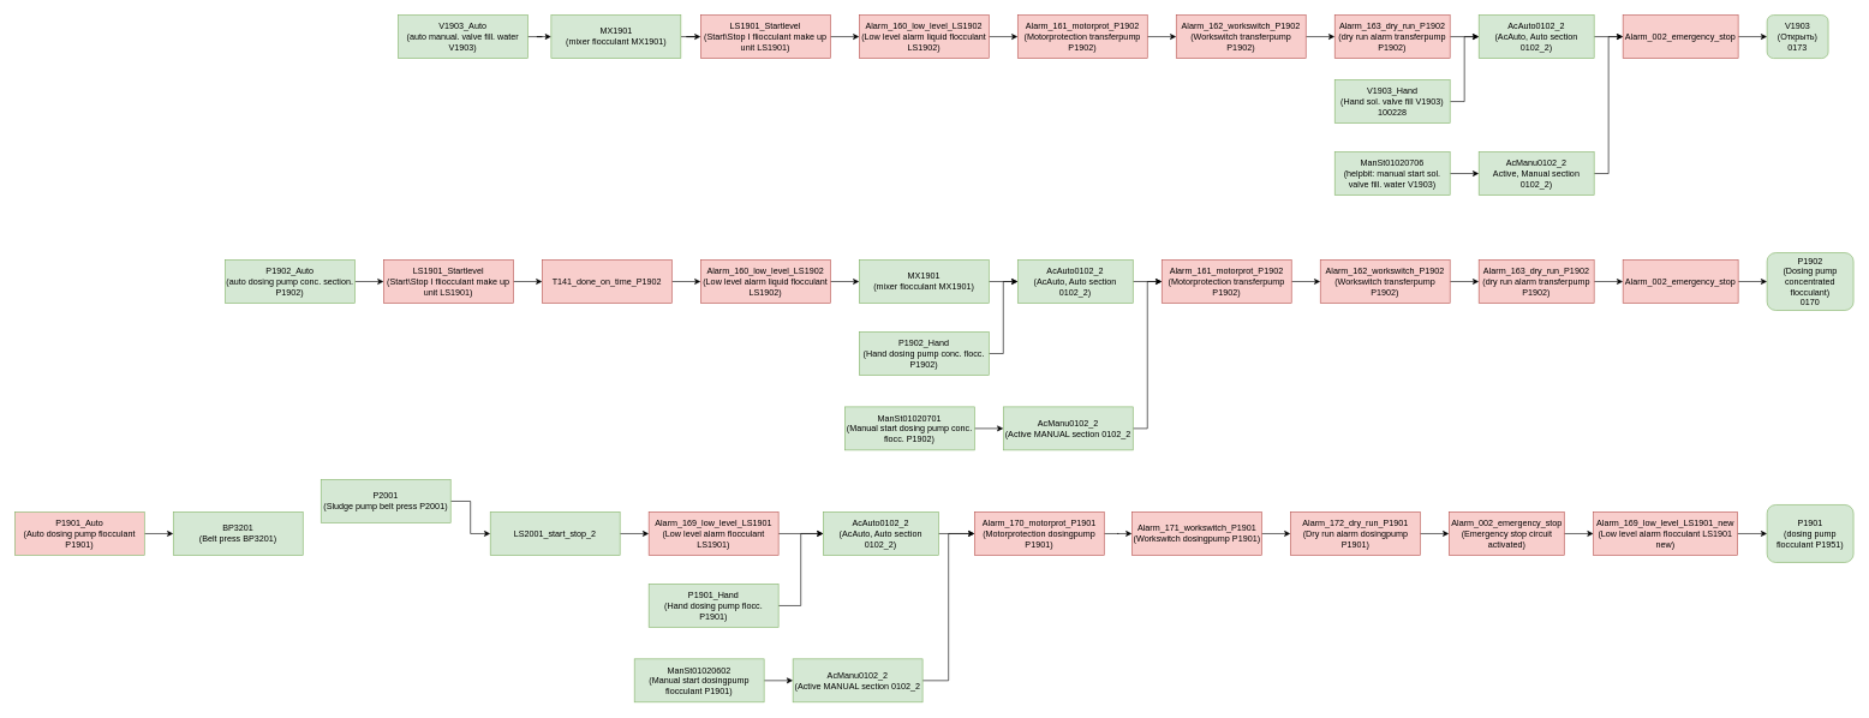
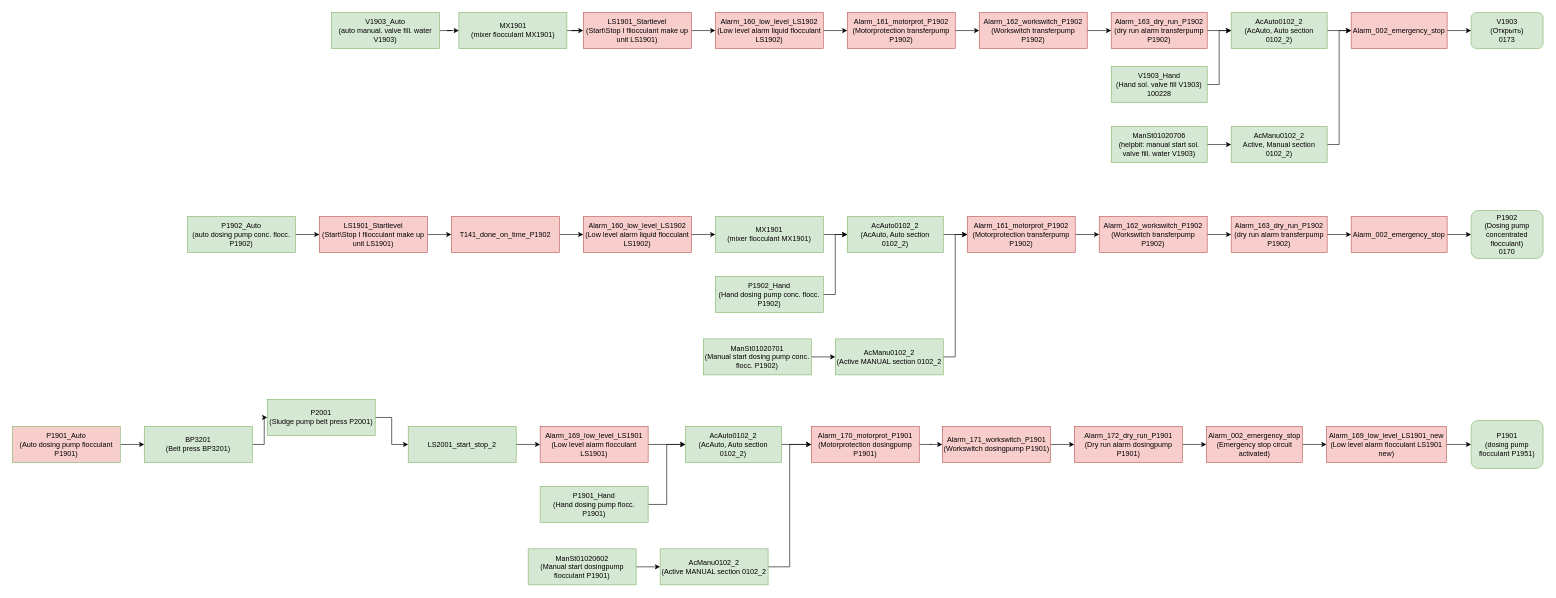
  <mxCell id="0" />
  <mxCell id="1" parent="0" />
- <mxCell id="2" value="V1903&lt;br&gt;(Открыть)&lt;br&gt;0173" style="rounded=1;whiteSpace=wrap;html=1;fillColor=#d5e8d4;strokeColor=#82b366;" parent="1" vertex="1"><mxGeometry x="2452" y="20" width="85" height="60" as="geometry" /></mxCell>
+ <mxCell id="2" value="V1903&lt;br&gt;(Открыть)&lt;br&gt;0173" style="rounded=1;whiteSpace=wrap;html=1;fillColor=#d5e8d4;strokeColor=#82b366;" parent="1" vertex="1"><mxGeometry x="2452" y="20" width="120" height="60" as="geometry" /></mxCell>
  <mxCell id="3" style="edgeStyle=orthogonalEdgeStyle;rounded=0;orthogonalLoop=1;jettySize=auto;html=1;entryX=0;entryY=0.5;entryDx=0;entryDy=0;" parent="1" source="4" target="2" edge="1"><mxGeometry relative="1" as="geometry" /></mxCell>
  <mxCell id="4" value="Alarm_002_emergency_stop" style="rounded=0;whiteSpace=wrap;html=1;fillColor=#f8cecc;strokeColor=#b85450;" parent="1" vertex="1"><mxGeometry x="2252" y="20" width="160" height="60" as="geometry" /></mxCell>
  <mxCell id="5" style="edgeStyle=orthogonalEdgeStyle;rounded=0;orthogonalLoop=1;jettySize=auto;html=1;entryX=0;entryY=0.5;entryDx=0;entryDy=0;" parent="1" source="6" target="4" edge="1"><mxGeometry relative="1" as="geometry"><mxPoint x="2242" y="50" as="targetPoint" /></mxGeometry></mxCell>
  <mxCell id="6" value="AcAuto0102_2&lt;br&gt;(AcAuto, Auto section 0102_2)&lt;br&gt;" style="rounded=0;whiteSpace=wrap;html=1;fillColor=#d5e8d4;strokeColor=#82b366;" parent="1" vertex="1"><mxGeometry x="2052" y="20" width="160" height="60" as="geometry" /></mxCell>
  <mxCell id="7" style="edgeStyle=orthogonalEdgeStyle;rounded=0;orthogonalLoop=1;jettySize=auto;html=1;entryX=0;entryY=0.5;entryDx=0;entryDy=0;" parent="1" source="8" target="6" edge="1"><mxGeometry relative="1" as="geometry" /></mxCell>
  <mxCell id="8" value="Alarm_163_dry_run_P1902&lt;br&gt;(dry run alarm transferpump P1902)&lt;br&gt;" style="rounded=0;whiteSpace=wrap;html=1;fillColor=#f8cecc;strokeColor=#b85450;" parent="1" vertex="1"><mxGeometry x="1852" y="20" width="160" height="60" as="geometry" /></mxCell>
  <mxCell id="9" style="edgeStyle=orthogonalEdgeStyle;rounded=0;orthogonalLoop=1;jettySize=auto;html=1;entryX=0;entryY=0.5;entryDx=0;entryDy=0;" parent="1" source="10" target="8" edge="1"><mxGeometry relative="1" as="geometry" /></mxCell>
  <mxCell id="10" value="Alarm_162_workswitch_P1902&lt;br&gt;(Workswitch transferpump P1902)&lt;br&gt;" style="rounded=0;whiteSpace=wrap;html=1;fillColor=#f8cecc;strokeColor=#b85450;" parent="1" vertex="1"><mxGeometry x="1632" y="20" width="180" height="60" as="geometry" /></mxCell>
  <mxCell id="11" style="edgeStyle=orthogonalEdgeStyle;rounded=0;orthogonalLoop=1;jettySize=auto;html=1;entryX=0;entryY=0.5;entryDx=0;entryDy=0;" parent="1" source="12" target="10" edge="1"><mxGeometry relative="1" as="geometry" /></mxCell>
  <mxCell id="12" value="Alarm_161_motorprot_P1902&lt;br&gt;(Motorprotection transferpump P1902)&lt;br&gt;" style="rounded=0;whiteSpace=wrap;html=1;fillColor=#f8cecc;strokeColor=#b85450;" parent="1" vertex="1"><mxGeometry x="1412" y="20" width="180" height="60" as="geometry" /></mxCell>
  <mxCell id="13" style="edgeStyle=orthogonalEdgeStyle;rounded=0;orthogonalLoop=1;jettySize=auto;html=1;entryX=0;entryY=0.5;entryDx=0;entryDy=0;" parent="1" source="14" target="12" edge="1"><mxGeometry relative="1" as="geometry"><mxPoint x="1402" y="50" as="targetPoint" /></mxGeometry></mxCell>
  <mxCell id="14" value="Alarm_160_low_level_LS1902&lt;br&gt;(Low level alarm liquid flocculant LS1902)&lt;br&gt;" style="rounded=0;whiteSpace=wrap;html=1;fillColor=#f8cecc;strokeColor=#b85450;" parent="1" vertex="1"><mxGeometry x="1192" y="20" width="180" height="60" as="geometry" /></mxCell>
  <mxCell id="15" style="edgeStyle=orthogonalEdgeStyle;rounded=0;orthogonalLoop=1;jettySize=auto;html=1;entryX=0;entryY=0.5;entryDx=0;entryDy=0;" parent="1" source="16" target="14" edge="1"><mxGeometry relative="1" as="geometry" /></mxCell>
  <mxCell id="16" value="LS1901_Startlevel&lt;br&gt;(Start\Stop I fliocculant make up unit LS1901)&lt;br&gt;" style="rounded=0;whiteSpace=wrap;html=1;fillColor=#f8cecc;strokeColor=#b85450;" parent="1" vertex="1"><mxGeometry x="972" y="20" width="180" height="60" as="geometry" /></mxCell>
  <mxCell id="17" style="edgeStyle=orthogonalEdgeStyle;rounded=0;orthogonalLoop=1;jettySize=auto;html=1;entryX=0;entryY=0.5;entryDx=0;entryDy=0;" parent="1" source="18" target="16" edge="1"><mxGeometry relative="1" as="geometry" /></mxCell>
  <mxCell id="18" value="MX1901&lt;br&gt;(mixer flocculant MX1901)&lt;br&gt;" style="rounded=0;whiteSpace=wrap;html=1;fillColor=#d5e8d4;strokeColor=#82b366;" parent="1" vertex="1"><mxGeometry x="764.5" y="20" width="180" height="60" as="geometry" /></mxCell>
  <mxCell id="19" style="edgeStyle=orthogonalEdgeStyle;rounded=0;orthogonalLoop=1;jettySize=auto;html=1;entryX=0;entryY=0.5;entryDx=0;entryDy=0;" parent="1" source="20" target="18" edge="1"><mxGeometry relative="1" as="geometry" /></mxCell>
  <mxCell id="20" value="V1903_Auto&lt;br&gt;(auto manual. valve fill. water V1903)&lt;br&gt;" style="rounded=0;whiteSpace=wrap;html=1;fillColor=#d5e8d4;strokeColor=#82b366;" parent="1" vertex="1"><mxGeometry x="552" y="20" width="180" height="60" as="geometry" /></mxCell>
  <mxCell id="21" style="edgeStyle=orthogonalEdgeStyle;rounded=0;orthogonalLoop=1;jettySize=auto;html=1;entryX=0;entryY=0.5;entryDx=0;entryDy=0;" parent="1" source="22" target="6" edge="1"><mxGeometry relative="1" as="geometry" /></mxCell>
  <mxCell id="22" value="V1903_Hand&lt;br&gt;(Hand sol. valve fill V1903)&lt;br&gt;100228" style="rounded=0;whiteSpace=wrap;html=1;fillColor=#d5e8d4;strokeColor=#82b366;" parent="1" vertex="1"><mxGeometry x="1852" y="110" width="160" height="60" as="geometry" /></mxCell>
  <mxCell id="23" style="edgeStyle=orthogonalEdgeStyle;rounded=0;orthogonalLoop=1;jettySize=auto;html=1;entryX=0;entryY=0.5;entryDx=0;entryDy=0;" parent="1" source="24" target="4" edge="1"><mxGeometry relative="1" as="geometry" /></mxCell>
  <mxCell id="24" value="AcManu0102_2&lt;br&gt;Active, Manual section 0102_2)&lt;br&gt;" style="rounded=0;whiteSpace=wrap;html=1;fillColor=#d5e8d4;strokeColor=#82b366;" parent="1" vertex="1"><mxGeometry x="2052" y="210" width="160" height="60" as="geometry" /></mxCell>
  <mxCell id="25" style="edgeStyle=orthogonalEdgeStyle;rounded=0;orthogonalLoop=1;jettySize=auto;html=1;entryX=0;entryY=0.5;entryDx=0;entryDy=0;" parent="1" source="26" target="24" edge="1"><mxGeometry relative="1" as="geometry" /></mxCell>
  <mxCell id="26" value="ManSt01020706&lt;br&gt;(helpbit: manual start sol. valve fill. water V1903)&lt;br&gt;" style="rounded=0;whiteSpace=wrap;html=1;fillColor=#d5e8d4;strokeColor=#82b366;" parent="1" vertex="1"><mxGeometry x="1852" y="210" width="160" height="60" as="geometry" /></mxCell>
  <mxCell id="27" value="P1902&lt;br&gt;(Dosing pump concentrated flocculant)&lt;br&gt;0170" style="rounded=1;whiteSpace=wrap;html=1;fillColor=#d5e8d4;strokeColor=#82b366;" vertex="1" parent="1"><mxGeometry x="2452" y="350" width="120" height="80" as="geometry" /></mxCell>
  <mxCell id="28" style="edgeStyle=orthogonalEdgeStyle;rounded=0;orthogonalLoop=1;jettySize=auto;html=1;" edge="1" parent="1" source="29" target="27"><mxGeometry relative="1" as="geometry" /></mxCell>
  <mxCell id="29" value="Alarm_002_emergency_stop" style="rounded=0;whiteSpace=wrap;html=1;fillColor=#f8cecc;strokeColor=#b85450;" vertex="1" parent="1"><mxGeometry x="2252" y="360" width="160" height="60" as="geometry" /></mxCell>
  <mxCell id="30" style="edgeStyle=orthogonalEdgeStyle;rounded=0;orthogonalLoop=1;jettySize=auto;html=1;" edge="1" parent="1" source="31" target="29"><mxGeometry relative="1" as="geometry" /></mxCell>
  <mxCell id="31" value="Alarm_163_dry_run_P1902&lt;br&gt;(dry run alarm transferpump P1902)&lt;br&gt;" style="rounded=0;whiteSpace=wrap;html=1;fillColor=#f8cecc;strokeColor=#b85450;" vertex="1" parent="1"><mxGeometry x="2052" y="360" width="160" height="60" as="geometry" /></mxCell>
  <mxCell id="32" style="edgeStyle=orthogonalEdgeStyle;rounded=0;orthogonalLoop=1;jettySize=auto;html=1;" edge="1" parent="1" source="33" target="31"><mxGeometry relative="1" as="geometry" /></mxCell>
  <mxCell id="33" value="Alarm_162_workswitch_P1902&lt;br&gt;(Workswitch transferpump P1902)&lt;br&gt;" style="rounded=0;whiteSpace=wrap;html=1;fillColor=#f8cecc;strokeColor=#b85450;" vertex="1" parent="1"><mxGeometry x="1832" y="360" width="180" height="60" as="geometry" /></mxCell>
  <mxCell id="34" style="edgeStyle=orthogonalEdgeStyle;rounded=0;orthogonalLoop=1;jettySize=auto;html=1;entryX=0;entryY=0.5;entryDx=0;entryDy=0;" edge="1" parent="1" source="35" target="33"><mxGeometry relative="1" as="geometry" /></mxCell>
  <mxCell id="35" value="Alarm_161_motorprot_P1902&lt;br&gt;(Motorprotection transferpump P1902)&lt;br&gt;" style="rounded=0;whiteSpace=wrap;html=1;fillColor=#f8cecc;strokeColor=#b85450;" vertex="1" parent="1"><mxGeometry x="1612" y="360" width="180" height="60" as="geometry" /></mxCell>
  <mxCell id="36" style="edgeStyle=orthogonalEdgeStyle;rounded=0;orthogonalLoop=1;jettySize=auto;html=1;" edge="1" parent="1" source="37" target="35"><mxGeometry relative="1" as="geometry" /></mxCell>
  <mxCell id="37" value="AcAuto0102_2&lt;br&gt;(AcAuto, Auto section 0102_2)&lt;br&gt;" style="rounded=0;whiteSpace=wrap;html=1;fillColor=#d5e8d4;strokeColor=#82b366;" vertex="1" parent="1"><mxGeometry x="1412" y="360" width="160" height="60" as="geometry" /></mxCell>
  <mxCell id="38" style="edgeStyle=orthogonalEdgeStyle;rounded=0;orthogonalLoop=1;jettySize=auto;html=1;" edge="1" parent="1" source="39" target="37"><mxGeometry relative="1" as="geometry" /></mxCell>
  <mxCell id="39" value="MX1901&lt;br&gt;(mixer flocculant MX1901)&lt;br&gt;" style="rounded=0;whiteSpace=wrap;html=1;fillColor=#d5e8d4;strokeColor=#82b366;" vertex="1" parent="1"><mxGeometry x="1192" y="360" width="180" height="60" as="geometry" /></mxCell>
  <mxCell id="40" style="edgeStyle=orthogonalEdgeStyle;rounded=0;orthogonalLoop=1;jettySize=auto;html=1;" edge="1" parent="1" source="41" target="39"><mxGeometry relative="1" as="geometry" /></mxCell>
  <mxCell id="41" value="Alarm_160_low_level_LS1902&lt;br&gt;(Low level alarm liquid flocculant LS1902)&lt;br&gt;" style="rounded=0;whiteSpace=wrap;html=1;fillColor=#f8cecc;strokeColor=#b85450;" vertex="1" parent="1"><mxGeometry x="972" y="360" width="180" height="60" as="geometry" /></mxCell>
  <mxCell id="42" style="edgeStyle=orthogonalEdgeStyle;rounded=0;orthogonalLoop=1;jettySize=auto;html=1;" edge="1" parent="1" source="43" target="41"><mxGeometry relative="1" as="geometry" /></mxCell>
  <mxCell id="43" value="T141_done_on_time_P1902" style="rounded=0;whiteSpace=wrap;html=1;fillColor=#f8cecc;strokeColor=#b85450;" vertex="1" parent="1"><mxGeometry x="752" y="360" width="180" height="60" as="geometry" /></mxCell>
  <mxCell id="44" style="edgeStyle=orthogonalEdgeStyle;rounded=0;orthogonalLoop=1;jettySize=auto;html=1;" edge="1" parent="1" source="45" target="43"><mxGeometry relative="1" as="geometry" /></mxCell>
  <mxCell id="45" value="LS1901_Startlevel&lt;br&gt;(Start\Stop I fliocculant make up unit LS1901)&lt;br&gt;" style="rounded=0;whiteSpace=wrap;html=1;fillColor=#f8cecc;strokeColor=#b85450;" vertex="1" parent="1"><mxGeometry x="532" y="360" width="180" height="60" as="geometry" /></mxCell>
  <mxCell id="46" style="edgeStyle=orthogonalEdgeStyle;rounded=0;orthogonalLoop=1;jettySize=auto;html=1;" edge="1" parent="1" source="47" target="45"><mxGeometry relative="1" as="geometry" /></mxCell>
- <mxCell id="47" value="P1902_Auto&lt;br&gt;(auto dosing pump conc. section. P1902)" style="rounded=0;whiteSpace=wrap;html=1;fillColor=#d5e8d4;strokeColor=#82b366;" vertex="1" parent="1"><mxGeometry x="312" y="360" width="180" height="60" as="geometry" /></mxCell>
+ <mxCell id="47" value="P1902_Auto&lt;br&gt;(auto dosing pump conc. flocc. P1902)" style="rounded=0;whiteSpace=wrap;html=1;fillColor=#d5e8d4;strokeColor=#82b366;" vertex="1" parent="1"><mxGeometry x="312" y="360" width="180" height="60" as="geometry" /></mxCell>
  <mxCell id="48" style="edgeStyle=orthogonalEdgeStyle;rounded=0;orthogonalLoop=1;jettySize=auto;html=1;entryX=0;entryY=0.5;entryDx=0;entryDy=0;" edge="1" parent="1" source="49" target="37"><mxGeometry relative="1" as="geometry" /></mxCell>
  <mxCell id="49" value="P1902_Hand&lt;br&gt;(Hand dosing pump conc. flocc. P1902)" style="rounded=0;whiteSpace=wrap;html=1;fillColor=#d5e8d4;strokeColor=#82b366;" vertex="1" parent="1"><mxGeometry x="1192" y="460" width="180" height="60" as="geometry" /></mxCell>
  <mxCell id="50" style="edgeStyle=orthogonalEdgeStyle;rounded=0;orthogonalLoop=1;jettySize=auto;html=1;" edge="1" parent="1" source="51" target="53"><mxGeometry relative="1" as="geometry" /></mxCell>
  <mxCell id="51" value="ManSt01020701&lt;br&gt;(Manual start dosing pump conc. flocc. P1902)" style="rounded=0;whiteSpace=wrap;html=1;fillColor=#d5e8d4;strokeColor=#82b366;" vertex="1" parent="1"><mxGeometry x="1172" y="564" width="180" height="60" as="geometry" /></mxCell>
  <mxCell id="52" style="edgeStyle=orthogonalEdgeStyle;rounded=0;orthogonalLoop=1;jettySize=auto;html=1;entryX=0;entryY=0.5;entryDx=0;entryDy=0;" edge="1" parent="1" source="53" target="35"><mxGeometry relative="1" as="geometry" /></mxCell>
  <mxCell id="53" value="AcManu0102_2&lt;br&gt;(Active MANUAL section 0102_2" style="rounded=0;whiteSpace=wrap;html=1;fillColor=#d5e8d4;strokeColor=#82b366;" vertex="1" parent="1"><mxGeometry x="1392" y="564" width="180" height="60" as="geometry" /></mxCell>
  <mxCell id="54" value="P1901&lt;br&gt;(dosing pump flocculant P1951)" style="rounded=1;whiteSpace=wrap;html=1;fillColor=#d5e8d4;strokeColor=#82b366;" vertex="1" parent="1"><mxGeometry x="2452" y="700" width="120" height="80" as="geometry" /></mxCell>
  <mxCell id="55" style="edgeStyle=orthogonalEdgeStyle;rounded=0;orthogonalLoop=1;jettySize=auto;html=1;" edge="1" source="56" target="54" parent="1"><mxGeometry relative="1" as="geometry" /></mxCell>
  <mxCell id="56" value="Alarm_169_low_level_LS1901_new&lt;br&gt;(Low level alarm flocculant LS1901 new)" style="rounded=0;whiteSpace=wrap;html=1;fillColor=#f8cecc;strokeColor=#b85450;" vertex="1" parent="1"><mxGeometry x="2211" y="710" width="200" height="60" as="geometry" /></mxCell>
  <mxCell id="57" style="edgeStyle=orthogonalEdgeStyle;rounded=0;orthogonalLoop=1;jettySize=auto;html=1;" edge="1" parent="1" source="58" target="56"><mxGeometry relative="1" as="geometry" /></mxCell>
  <mxCell id="58" value="Alarm_002_emergency_stop&lt;br&gt;(Emergency stop circuit activated)" style="rounded=0;whiteSpace=wrap;html=1;fillColor=#f8cecc;strokeColor=#b85450;" vertex="1" parent="1"><mxGeometry x="2010.5" y="710" width="160" height="60" as="geometry" /></mxCell>
  <mxCell id="59" style="edgeStyle=orthogonalEdgeStyle;rounded=0;orthogonalLoop=1;jettySize=auto;html=1;" edge="1" source="60" target="58" parent="1"><mxGeometry relative="1" as="geometry" /></mxCell>
  <mxCell id="60" value="Alarm_172_dry_run_P1901&lt;br&gt;(Dry run alarm dosingpump P1901)" style="rounded=0;whiteSpace=wrap;html=1;fillColor=#f8cecc;strokeColor=#b85450;" vertex="1" parent="1"><mxGeometry x="1790.5" y="710" width="180" height="60" as="geometry" /></mxCell>
  <mxCell id="61" style="edgeStyle=orthogonalEdgeStyle;rounded=0;orthogonalLoop=1;jettySize=auto;html=1;entryX=0;entryY=0.5;entryDx=0;entryDy=0;" edge="1" source="62" target="60" parent="1"><mxGeometry relative="1" as="geometry" /></mxCell>
  <mxCell id="62" value="Alarm_171_workswitch_P1901&lt;br&gt;(Workswitch dosingpump P1901)" style="rounded=0;whiteSpace=wrap;html=1;fillColor=#f8cecc;strokeColor=#b85450;" vertex="1" parent="1"><mxGeometry x="1570.5" y="710" width="180" height="60" as="geometry" /></mxCell>
  <mxCell id="63" style="edgeStyle=orthogonalEdgeStyle;rounded=0;orthogonalLoop=1;jettySize=auto;html=1;entryX=0;entryY=0.5;entryDx=0;entryDy=0;" edge="1" parent="1" source="64" target="82"><mxGeometry relative="1" as="geometry" /></mxCell>
  <mxCell id="64" value="AcAuto0102_2&lt;br&gt;(AcAuto, Auto section 0102_2)&lt;br&gt;" style="rounded=0;whiteSpace=wrap;html=1;fillColor=#d5e8d4;strokeColor=#82b366;" vertex="1" parent="1"><mxGeometry x="1142" y="710" width="160" height="60" as="geometry" /></mxCell>
  <mxCell id="65" style="edgeStyle=orthogonalEdgeStyle;rounded=0;orthogonalLoop=1;jettySize=auto;html=1;entryX=0;entryY=0.5;entryDx=0;entryDy=0;" edge="1" parent="1" source="66" target="64"><mxGeometry relative="1" as="geometry" /></mxCell>
  <mxCell id="66" value="Alarm_169_low_level_LS1901&lt;br&gt;(Low level alarm flocculant LS1901)" style="rounded=0;whiteSpace=wrap;html=1;fillColor=#f8cecc;strokeColor=#b85450;" vertex="1" parent="1"><mxGeometry x="900" y="710" width="180" height="60" as="geometry" /></mxCell>
  <mxCell id="67" style="edgeStyle=orthogonalEdgeStyle;rounded=0;orthogonalLoop=1;jettySize=auto;html=1;" edge="1" source="68" target="66" parent="1"><mxGeometry relative="1" as="geometry" /></mxCell>
  <mxCell id="68" value="LS2001_start_stop_2" style="rounded=0;whiteSpace=wrap;html=1;fillColor=#d5e8d4;strokeColor=#82b366;" vertex="1" parent="1"><mxGeometry x="680" y="710" width="180" height="60" as="geometry" /></mxCell>
  <mxCell id="69" style="edgeStyle=orthogonalEdgeStyle;rounded=0;orthogonalLoop=1;jettySize=auto;html=1;" edge="1" source="70" target="68" parent="1"><mxGeometry relative="1" as="geometry" /></mxCell>
  <mxCell id="70" value="P2001&lt;br&gt;(Sludge pump belt press P2001)" style="rounded=0;whiteSpace=wrap;html=1;fillColor=#d5e8d4;strokeColor=#82b366;" vertex="1" parent="1"><mxGeometry x="445" y="665" width="180" height="60" as="geometry" /></mxCell>
+ <mxCell id="71" style="edgeStyle=orthogonalEdgeStyle;rounded=0;orthogonalLoop=1;jettySize=auto;html=1;" edge="1" source="72" target="70" parent="1"><mxGeometry relative="1" as="geometry" /></mxCell>
  <mxCell id="72" value="BP3201&lt;br&gt;(Belt press BP3201)" style="rounded=0;whiteSpace=wrap;html=1;fillColor=#d5e8d4;strokeColor=#82b366;" vertex="1" parent="1"><mxGeometry x="240" y="710" width="180" height="60" as="geometry" /></mxCell>
  <mxCell id="73" style="edgeStyle=orthogonalEdgeStyle;rounded=0;orthogonalLoop=1;jettySize=auto;html=1;" edge="1" source="74" target="72" parent="1"><mxGeometry relative="1" as="geometry" /></mxCell>
  <mxCell id="74" value="P1901_Auto&lt;br&gt;(Auto dosing pump flocculant P1901)" style="rounded=0;whiteSpace=wrap;html=1;fillColor=#f8cecc;strokeColor=#82b366;" vertex="1" parent="1"><mxGeometry x="20" y="710" width="180" height="60" as="geometry" /></mxCell>
  <mxCell id="75" style="edgeStyle=orthogonalEdgeStyle;rounded=0;orthogonalLoop=1;jettySize=auto;html=1;entryX=0;entryY=0.5;entryDx=0;entryDy=0;" edge="1" source="76" target="64" parent="1"><mxGeometry relative="1" as="geometry" /></mxCell>
  <mxCell id="76" value="P1901_Hand&lt;br&gt;(Hand dosing pump flocc. P1901)" style="rounded=0;whiteSpace=wrap;html=1;fillColor=#d5e8d4;strokeColor=#82b366;" vertex="1" parent="1"><mxGeometry x="900" y="810" width="180" height="60" as="geometry" /></mxCell>
  <mxCell id="77" style="edgeStyle=orthogonalEdgeStyle;rounded=0;orthogonalLoop=1;jettySize=auto;html=1;" edge="1" source="78" target="80" parent="1"><mxGeometry relative="1" as="geometry" /></mxCell>
  <mxCell id="78" value="ManSt01020602&lt;br&gt;(Manual start dosingpump flocculant P1901)" style="rounded=0;whiteSpace=wrap;html=1;fillColor=#d5e8d4;strokeColor=#82b366;" vertex="1" parent="1"><mxGeometry x="880" y="914" width="180" height="60" as="geometry" /></mxCell>
  <mxCell id="79" style="edgeStyle=orthogonalEdgeStyle;rounded=0;orthogonalLoop=1;jettySize=auto;html=1;entryX=0;entryY=0.5;entryDx=0;entryDy=0;" edge="1" parent="1" source="80" target="82"><mxGeometry relative="1" as="geometry" /></mxCell>
  <mxCell id="80" value="AcManu0102_2&lt;br&gt;(Active MANUAL section 0102_2" style="rounded=0;whiteSpace=wrap;html=1;fillColor=#d5e8d4;strokeColor=#82b366;" vertex="1" parent="1"><mxGeometry x="1100" y="914" width="180" height="60" as="geometry" /></mxCell>
  <mxCell id="81" style="edgeStyle=orthogonalEdgeStyle;rounded=0;orthogonalLoop=1;jettySize=auto;html=1;" edge="1" parent="1" source="82" target="62"><mxGeometry relative="1" as="geometry" /></mxCell>
  <mxCell id="82" value="Alarm_170_motorprot_P1901&lt;br&gt;(Motorprotection dosingpump P1901)" style="rounded=0;whiteSpace=wrap;html=1;fillColor=#f8cecc;strokeColor=#b85450;" vertex="1" parent="1"><mxGeometry x="1352" y="710" width="180" height="60" as="geometry" /></mxCell>
